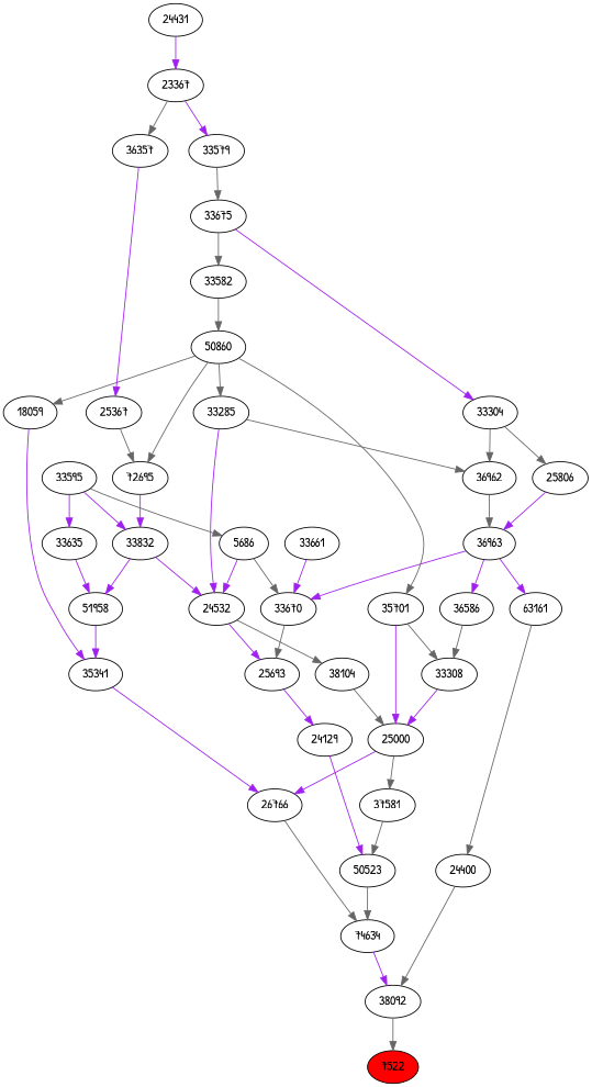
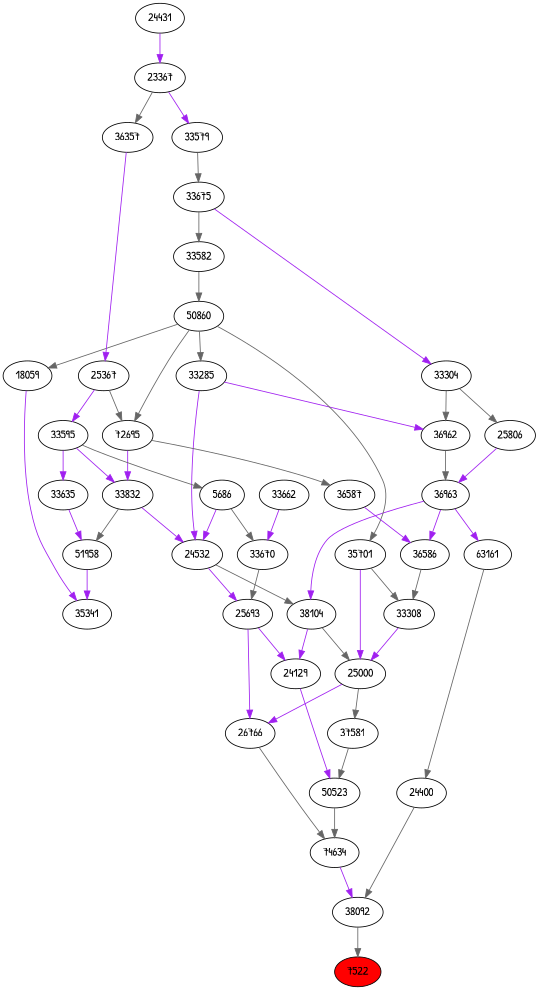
  strict digraph {
    fontname="Patrick Hand"
    node [fontname="Patrick Hand"]
    edge [color=gray40 fontname="Patrick Hand"]
    n1 [fillcolor=red label=7522 style=filled]
    n2 [label=38092]
    n3 [label=24400]
    n4 [label=74634]
    n5 [label=63161]
    n6 [label=50523]
    n7 [label=26766]
    n8 [label=36963]
    n9 [label=38104]
    n10 [label=36586]
    n11 [label=24129]
    n12 [label=25000]
    n13 [label=33308]
    n14 [label=37581]
    n15 [label=35341]
    n16 [label=36962]
    n17 [label=25806]
    n18 [label=25693]
    n19 [label=35701]
    n20 [label=51958]
    n21 [label=18059]
    n22 [label=33285]
    n23 [label=24532]
    n24 [label=33304]
    n25 [label=33670]
    n26 [label=50860]
    n27 [label=72695]
    n28 [label=33832]
+   n29 [label=36587]
    n30 [label=33635]
    n31 [label=33675]
    n32 [label=33582]
    n33 [label=5686]
-   n34 [label=33661]
+   n34 [label=33662]
    n35 [label=33595]
    n36 [label=33579]
    n37 [label=25367]
    n38 [label=23367]
    n39 [label=36357]
    n40 [label=24431]
    n2 -> n1
    n3 -> n2
    n4 -> n2 [color=purple]
    n5 -> n3
    n6 -> n4
    n7 -> n4
    n8 -> n5 [color=purple]
-   n8 -> n25 [color=purple]
+   n8 -> n9 [color=purple]
    n8 -> n10 [color=purple]
+   n9 -> n11 [color=purple]
    n9 -> n12
    n10 -> n13
    n11 -> n6 [color=purple]
    n12 -> n7 [color=purple]
    n12 -> n14
    n13 -> n12 [color=purple]
    n14 -> n6
-   n15 -> n7 [color=purple]
+   n18 -> n7 [color=purple]
    n16 -> n8
    n17 -> n8 [color=purple]
    n18 -> n11 [color=purple]
    n19 -> n12 [color=purple]
    n19 -> n13
    n20 -> n15 [color=purple]
    n21 -> n15 [color=purple]
-   n22 -> n16
+   n22 -> n16 [color=purple]
    n22 -> n23 [color=purple]
    n23 -> n9
    n23 -> n18 [color=purple]
    n24 -> n16
    n24 -> n17
    n25 -> n18
    n26 -> n19
    n26 -> n21
    n26 -> n22
    n26 -> n27
    n27 -> n28 [color=purple]
-   n28 -> n20 [color=purple]
+   n27 -> n29
+   n28 -> n20
    n28 -> n23 [color=purple]
+   n29 -> n10 [color=purple]
    n30 -> n20 [color=purple]
    n31 -> n24 [color=purple]
    n31 -> n32
    n32 -> n26
    n33 -> n23 [color=purple]
    n33 -> n25
    n34 -> n25 [color=purple]
    n35 -> n28 [color=purple]
    n35 -> n30 [color=purple]
    n35 -> n33
    n36 -> n31
    n37 -> n27
+   n37 -> n35 [color=purple]
    n38 -> n36 [color=purple]
    n38 -> n39
    n39 -> n37 [color=purple]
    n40 -> n38 [color=purple]
  }
